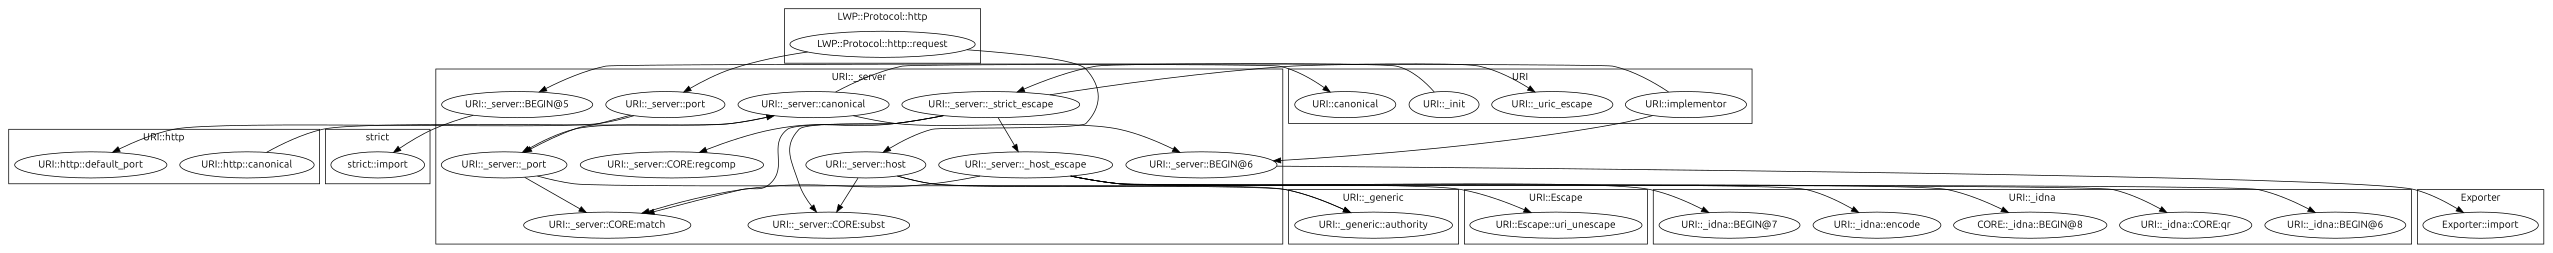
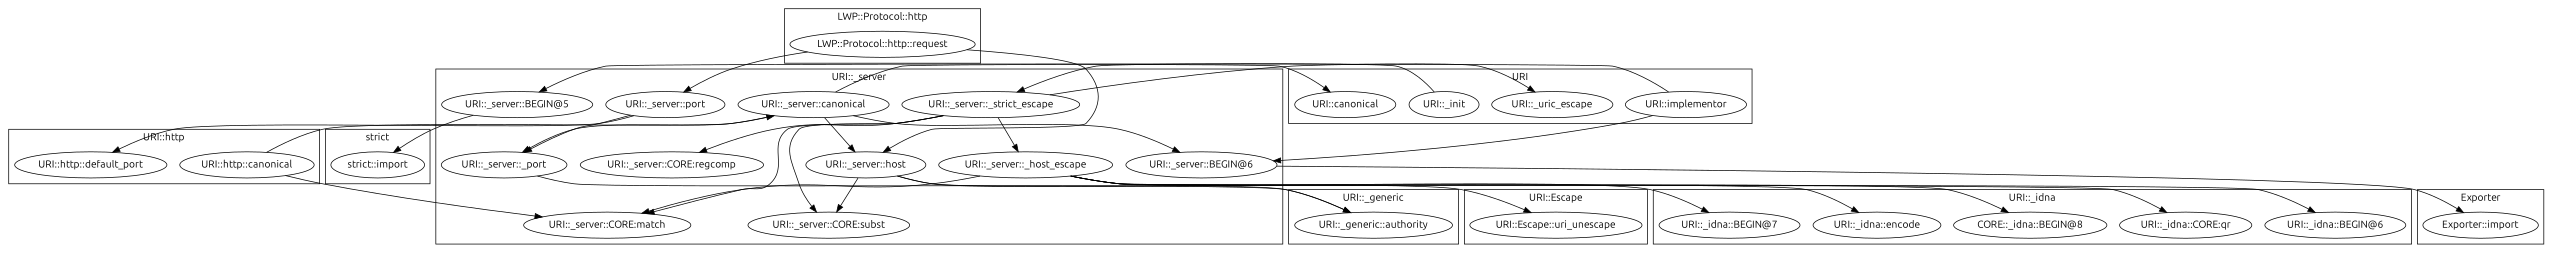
  digraph {
    fontname=Ubuntu
    node [fontname=Ubuntu]
    edge [fontname=Ubuntu]
    "URI::http::default_port"
    "URI::http::canonical"
    "URI::Escape::uri_unescape"
    "URI::_generic::authority"
    "URI::_server::CORE:subst"
    "URI::_server::_port"
    "URI::_server::host"
    "URI::_server::port"
    "URI::_server::canonical"
    "URI::_server::_host_escape"
    "URI::_server::BEGIN@6"
    "URI::_server::CORE:regcomp"
    n13 [label="URI::_server::_strict_escape"]
    "URI::_server::CORE:match"
    "URI::_server::BEGIN@5"
    "strict::import"
    "URI::_idna::BEGIN@6"
    "URI::_idna::CORE:qr"
    n19 [label="CORE::_idna::BEGIN@8"]
    "URI::_idna::encode"
    "URI::_idna::BEGIN@7"
    "URI::canonical"
    "URI::_uric_escape"
    "URI::_init"
    "URI::implementor"
    "Exporter::import"
    "LWP::Protocol::http::request"
    subgraph cluster_1 {
      label="URI::http"
      "URI::http::default_port"
      "URI::http::canonical"
    }
    subgraph cluster_2 {
      label="URI::Escape"
      "URI::Escape::uri_unescape"
    }
    subgraph cluster_3 {
      label="URI::_generic"
      "URI::_generic::authority"
    }
    subgraph cluster_4 {
      label="URI::_server"
      "URI::_server::CORE:subst"
      "URI::_server::_port"
      "URI::_server::host"
      "URI::_server::port"
      "URI::_server::canonical"
      "URI::_server::_host_escape"
      "URI::_server::BEGIN@6"
      "URI::_server::CORE:regcomp"
      n13
      "URI::_server::CORE:match"
      "URI::_server::BEGIN@5"
    }
    subgraph cluster_5 {
      label="strict"
      "strict::import"
    }
    subgraph cluster_6 {
      label="URI::_idna"
      "URI::_idna::BEGIN@6"
      "URI::_idna::CORE:qr"
      n19
      "URI::_idna::encode"
      "URI::_idna::BEGIN@7"
    }
    subgraph cluster_7 {
      label=URI
      "URI::canonical"
      "URI::_uric_escape"
      "URI::_init"
      "URI::implementor"
    }
    subgraph cluster_8 {
      label=Exporter
      "Exporter::import"
    }
    subgraph cluster_9 {
      label="LWP::Protocol::http"
      "LWP::Protocol::http::request"
    }
    "URI::http::canonical" -> "URI::_server::canonical"
    "URI::_server::_port" -> "URI::_generic::authority"
-   "URI::_server::_port" -> "URI::_server::CORE:match"
+   "URI::http::canonical" -> "URI::_server::CORE:match"
    "URI::_server::host" -> "URI::Escape::uri_unescape"
    "URI::_server::host" -> "URI::_generic::authority"
    "URI::_server::host" -> "URI::_server::CORE:subst"
    "URI::_server::port" -> "URI::http::default_port"
    "URI::_server::port" -> "URI::_server::_port"
    "URI::_server::canonical" -> "URI::_server::_port"
+   "URI::_server::canonical" -> "URI::_server::host"
    "URI::_server::canonical" -> "URI::_server::BEGIN@6"
    "URI::_server::canonical" -> "URI::canonical"
    "URI::_server::_host_escape" -> "URI::_server::CORE:match"
    "URI::_server::_host_escape" -> "URI::_idna::BEGIN@6"
    "URI::_server::_host_escape" -> "URI::_idna::CORE:qr"
    "URI::_server::_host_escape" -> n19
    "URI::_server::_host_escape" -> "URI::_idna::encode"
    "URI::_server::_host_escape" -> "URI::_idna::BEGIN@7"
    "URI::_server::BEGIN@6" -> "Exporter::import"
    n13 -> "URI::_server::CORE:subst"
    n13 -> "URI::_server::_host_escape"
    n13 -> "URI::_server::CORE:regcomp"
    n13 -> "URI::_server::CORE:match"
    n13 -> "URI::_uric_escape"
    "URI::_server::BEGIN@5" -> "strict::import"
    "URI::_init" -> n13
    "URI::implementor" -> "URI::_server::BEGIN@6"
    "URI::implementor" -> "URI::_server::BEGIN@5"
    "LWP::Protocol::http::request" -> "URI::_server::host"
    "LWP::Protocol::http::request" -> "URI::_server::port"
  }
